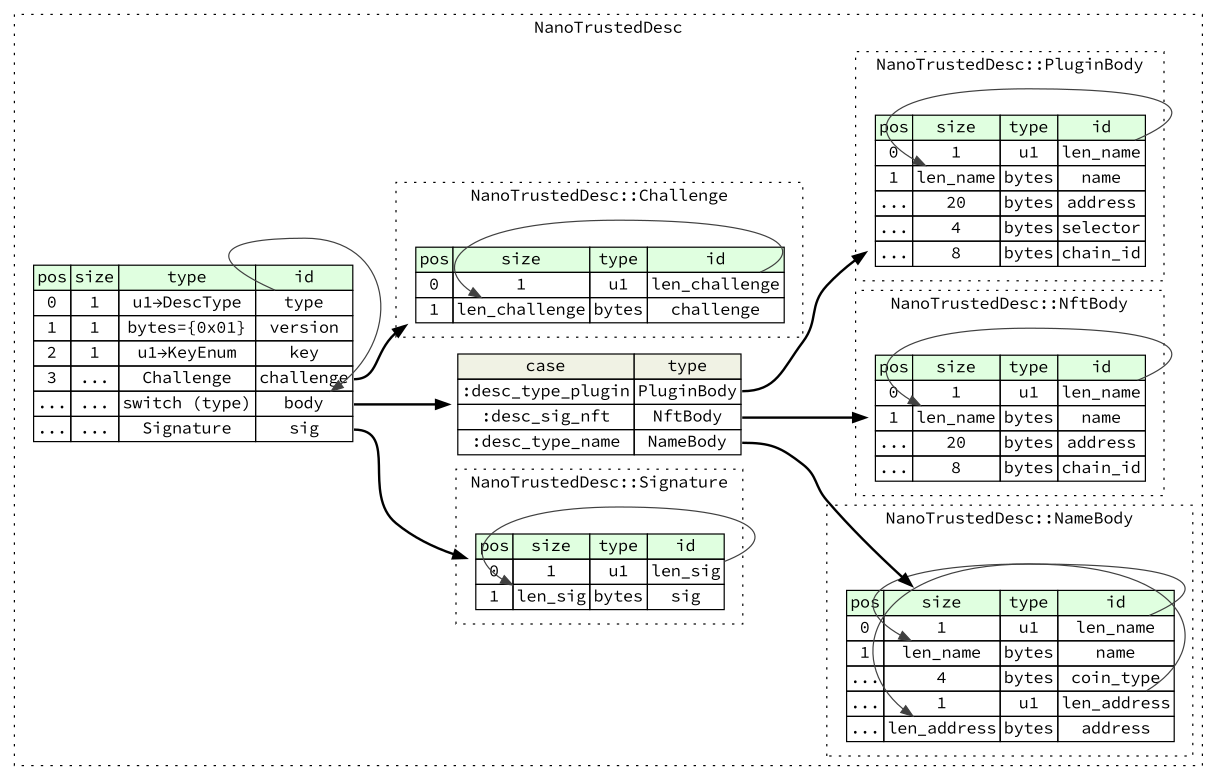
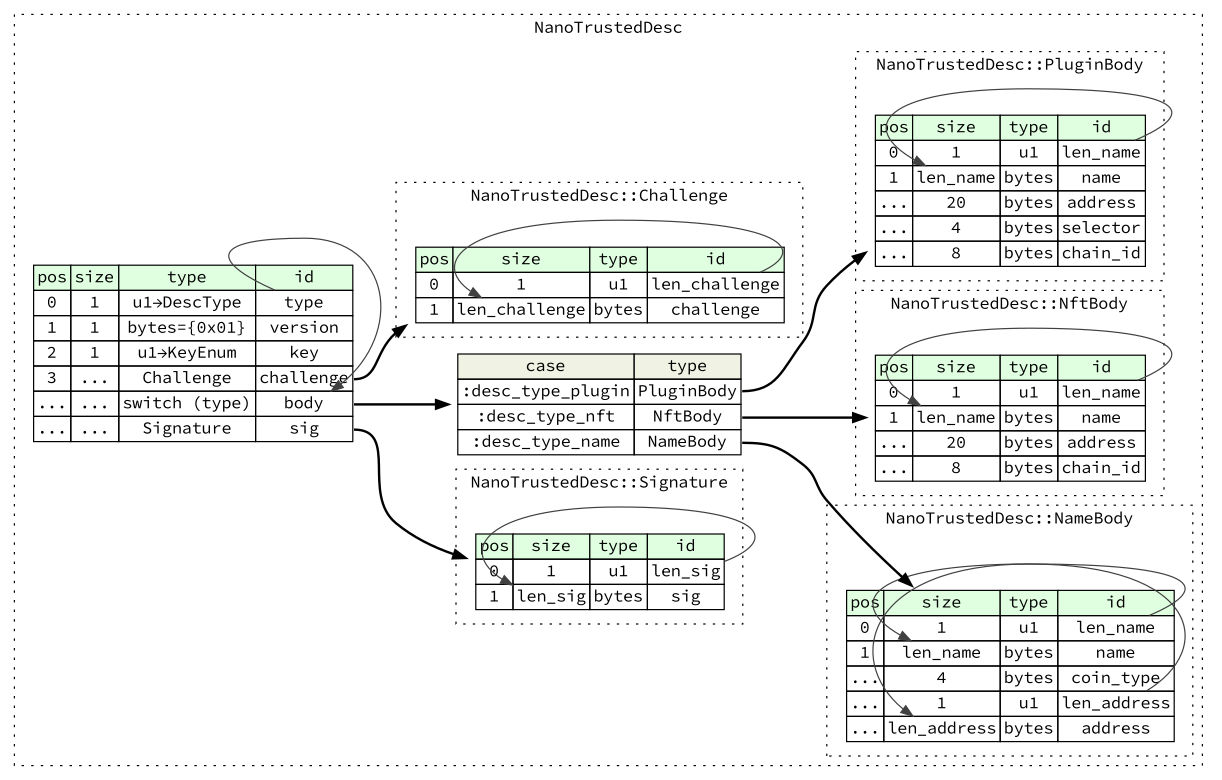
  digraph {
    rankdir=LR
    fontname="Source Code Pro"
    node [shape=plaintext fontname="Source Code Pro"]
    edge [color="#404040" tailport=len_name_type fontname="Source Code Pro"]
    n1 [label=<<TABLE BORDER="0" CELLBORDER="1" CELLSPACING="0"> 				<TR><TD BGCOLOR="#E0FFE0">pos</TD><TD BGCOLOR="#E0FFE0">size</TD><TD BGCOLOR="#E0FFE0">type</TD><TD BGCOLOR="#E0FFE0">id</TD></TR> 				<TR><TD title="Length of the name field" href="" PORT="len_name_pos">0</TD><TD title="Length of the name field" href="" PORT="len_name_size">1</TD><TD title="Length of the name field" href="" >u1</TD><TD title="Length of the name field" href="" PORT="len_name_type">len_name</TD></TR> 				<TR><TD title="UTF-8 encoded name of the collection corresponding to the address" href="" PORT="name_pos">1</TD><TD title="UTF-8 encoded name of the collection corresponding to the address" href="" PORT="name_size">len_name</TD><TD title="UTF-8 encoded name of the collection corresponding to the address" href="" >bytes</TD><TD title="UTF-8 encoded name of the collection corresponding to the address" href="" PORT="name_type">name</TD></TR> 				<TR><TD title="Blockchain smartcontract address associated with this collection" href="" PORT="address_pos">...</TD><TD title="Blockchain smartcontract address associated with this collection" href="" PORT="address_size">20</TD><TD title="Blockchain smartcontract address associated with this collection" href="" >bytes</TD><TD title="Blockchain smartcontract address associated with this collection" href="" PORT="address_type">address</TD></TR> 				<TR><TD title="Blockchain id, as specified in XXX" href="" PORT="chain_id_pos">...</TD><TD title="Blockchain id, as specified in XXX" href="" PORT="chain_id_size">8</TD><TD title="Blockchain id, as specified in XXX" href="" >bytes</TD><TD title="Blockchain id, as specified in XXX" href="" PORT="chain_id_type">chain_id</TD></TR> 			</TABLE>>]
    n2 [label=<<TABLE BORDER="0" CELLBORDER="1" CELLSPACING="0"> 				<TR><TD BGCOLOR="#E0FFE0">pos</TD><TD BGCOLOR="#E0FFE0">size</TD><TD BGCOLOR="#E0FFE0">type</TD><TD BGCOLOR="#E0FFE0">id</TD></TR> 				<TR><TD title="length of the challenge, when no challenge is present use length of 0x00" href="" PORT="len_challenge_pos">0</TD><TD title="length of the challenge, when no challenge is present use length of 0x00" href="" PORT="len_challenge_size">1</TD><TD title="length of the challenge, when no challenge is present use length of 0x00" href="" >u1</TD><TD title="length of the challenge, when no challenge is present use length of 0x00" href="" PORT="len_challenge_type">len_challenge</TD></TR> 				<TR><TD title="challenge as an array of raw bytes" href="" PORT="challenge_pos">1</TD><TD title="challenge as an array of raw bytes" href="" PORT="challenge_size">len_challenge</TD><TD title="challenge as an array of raw bytes" href="" >bytes</TD><TD title="challenge as an array of raw bytes" href="" PORT="challenge_type">challenge</TD></TR> 			</TABLE>>]
    n3 [label=<<TABLE BORDER="0" CELLBORDER="1" CELLSPACING="0"> 				<TR><TD BGCOLOR="#E0FFE0">pos</TD><TD BGCOLOR="#E0FFE0">size</TD><TD BGCOLOR="#E0FFE0">type</TD><TD BGCOLOR="#E0FFE0">id</TD></TR> 				<TR><TD title="Length of the name field" href="" PORT="len_name_pos">0</TD><TD title="Length of the name field" href="" PORT="len_name_size">1</TD><TD title="Length of the name field" href="" >u1</TD><TD title="Length of the name field" href="" PORT="len_name_type">len_name</TD></TR> 				<TR><TD title="ASCII encoded name of the plugin to use" href="" PORT="name_pos">1</TD><TD title="ASCII encoded name of the plugin to use" href="" PORT="name_size">len_name</TD><TD title="ASCII encoded name of the plugin to use" href="" >bytes</TD><TD title="ASCII encoded name of the plugin to use" href="" PORT="name_type">name</TD></TR> 				<TR><TD title="Blockchain smartcontract address associated with this plugin" href="" PORT="address_pos">...</TD><TD title="Blockchain smartcontract address associated with this plugin" href="" PORT="address_size">20</TD><TD title="Blockchain smartcontract address associated with this plugin" href="" >bytes</TD><TD title="Blockchain smartcontract address associated with this plugin" href="" PORT="address_type">address</TD></TR> 				<TR><TD title="function selector in the smartcontract associated with this plugin" href="" PORT="selector_pos">...</TD><TD title="function selector in the smartcontract associated with this plugin" href="" PORT="selector_size">4</TD><TD title="function selector in the smartcontract associated with this plugin" href="" >bytes</TD><TD title="function selector in the smartcontract associated with this plugin" href="" PORT="selector_type">selector</TD></TR> 				<TR><TD title="Blockchain id, as specified in XXX" href="" PORT="chain_id_pos">...</TD><TD title="Blockchain id, as specified in XXX" href="" PORT="chain_id_size">8</TD><TD title="Blockchain id, as specified in XXX" href="" >bytes</TD><TD title="Blockchain id, as specified in XXX" href="" PORT="chain_id_type">chain_id</TD></TR> 			</TABLE>>]
    n4 [label=<<TABLE BORDER="0" CELLBORDER="1" CELLSPACING="0"> 				<TR><TD BGCOLOR="#E0FFE0">pos</TD><TD BGCOLOR="#E0FFE0">size</TD><TD BGCOLOR="#E0FFE0">type</TD><TD BGCOLOR="#E0FFE0">id</TD></TR> 				<TR><TD title="Signature length" href="" PORT="len_sig_pos">0</TD><TD title="Signature length" href="" PORT="len_sig_size">1</TD><TD title="Signature length" href="" >u1</TD><TD title="Signature length" href="" PORT="len_sig_type">len_sig</TD></TR> 				<TR><TD title="DER encoded signature. Signature is computed over serialized fields [type , version , key , challenge , body]. Signature key and algorithm is determined by the [key] field and corresponding certificate. " href="" PORT="sig_pos">1</TD><TD title="DER encoded signature. Signature is computed over serialized fields [type , version , key , challenge , body]. Signature key and algorithm is determined by the [key] field and corresponding certificate. " href="" PORT="sig_size">len_sig</TD><TD title="DER encoded signature. Signature is computed over serialized fields [type , version , key , challenge , body]. Signature key and algorithm is determined by the [key] field and corresponding certificate. " href="" >bytes</TD><TD title="DER encoded signature. Signature is computed over serialized fields [type , version , key , challenge , body]. Signature key and algorithm is determined by the [key] field and corresponding certificate. " href="" PORT="sig_type">sig</TD></TR> 			</TABLE>>]
    n5 [label=<<TABLE BORDER="0" CELLBORDER="1" CELLSPACING="0"> 				<TR><TD BGCOLOR="#E0FFE0">pos</TD><TD BGCOLOR="#E0FFE0">size</TD><TD BGCOLOR="#E0FFE0">type</TD><TD BGCOLOR="#E0FFE0">id</TD></TR> 				<TR><TD title="Length of the name field" href="" PORT="len_name_pos">0</TD><TD title="Length of the name field" href="" PORT="len_name_size">1</TD><TD title="Length of the name field" href="" >u1</TD><TD title="Length of the name field" href="" PORT="len_name_type">len_name</TD></TR> 				<TR><TD title="UTF-8 encoded truted name associated with this address" href="" PORT="name_pos">1</TD><TD title="UTF-8 encoded truted name associated with this address" href="" PORT="name_size">len_name</TD><TD title="UTF-8 encoded truted name associated with this address" href="" >bytes</TD><TD title="UTF-8 encoded truted name associated with this address" href="" PORT="name_type">name</TD></TR> 				<TR><TD title="SLIP 44 coin type as in [https://github.com/ensdomains/address-encoder]" href="" PORT="coin_type_pos">...</TD><TD title="SLIP 44 coin type as in [https://github.com/ensdomains/address-encoder]" href="" PORT="coin_type_size">4</TD><TD title="SLIP 44 coin type as in [https://github.com/ensdomains/address-encoder]" href="" >bytes</TD><TD title="SLIP 44 coin type as in [https://github.com/ensdomains/address-encoder]" href="" PORT="coin_type_type">coin_type</TD></TR> 				<TR><TD title="Length of the address field" href="" PORT="len_address_pos">...</TD><TD title="Length of the address field" href="" PORT="len_address_size">1</TD><TD title="Length of the address field" href="" >u1</TD><TD title="Length of the address field" href="" PORT="len_address_type">len_address</TD></TR> 				<TR><TD title="Address value for this trusted name" href="" PORT="address_pos">...</TD><TD title="Address value for this trusted name" href="" PORT="address_size">len_address</TD><TD title="Address value for this trusted name" href="" >bytes</TD><TD title="Address value for this trusted name" href="" PORT="address_type">address</TD></TR> 			</TABLE>>]
    n6 [label=<<TABLE BORDER="0" CELLBORDER="1" CELLSPACING="0"> 			<TR><TD BGCOLOR="#E0FFE0">pos</TD><TD BGCOLOR="#E0FFE0">size</TD><TD BGCOLOR="#E0FFE0">type</TD><TD BGCOLOR="#E0FFE0">id</TD></TR> 			<TR><TD title="Type of the descriptor" href="" PORT="type_pos">0</TD><TD title="Type of the descriptor" href="" PORT="type_size">1</TD><TD title="Type of the descriptor" href="" >u1→DescType</TD><TD title="Type of the descriptor" href="" PORT="type_type">type</TD></TR> 			<TR><TD title="Version, currently fixed to 0x01" href="" PORT="version_pos">1</TD><TD title="Version, currently fixed to 0x01" href="" PORT="version_size">1</TD><TD title="Version, currently fixed to 0x01" href="" >bytes={0x01}</TD><TD title="Version, currently fixed to 0x01" href="" PORT="version_type">version</TD></TR> 			<TR><TD title="Signing key identifier, unique to Ledger.  The corresponding certificate must be passed to the application before use. " href="" PORT="key_pos">2</TD><TD title="Signing key identifier, unique to Ledger.  The corresponding certificate must be passed to the application before use. " href="" PORT="key_size">1</TD><TD title="Signing key identifier, unique to Ledger.  The corresponding certificate must be passed to the application before use. " href="" >u1→KeyEnum</TD><TD title="Signing key identifier, unique to Ledger.  The corresponding certificate must be passed to the application before use. " href="" PORT="key_type">key</TD></TR> 			<TR><TD title="An optional challenge to prove freshness of the descriptor" href="" PORT="challenge_pos">3</TD><TD title="An optional challenge to prove freshness of the descriptor" href="" PORT="challenge_size">...</TD><TD title="An optional challenge to prove freshness of the descriptor" href="" >Challenge</TD><TD title="An optional challenge to prove freshness of the descriptor" href="" PORT="challenge_type">challenge</TD></TR> 			<TR><TD title="Body of the descriptor, based on type" href="" PORT="body_pos">...</TD><TD title="Body of the descriptor, based on type" href="" PORT="body_size">...</TD><TD title="Body of the descriptor, based on type" href="" >switch (type)</TD><TD title="Body of the descriptor, based on type" href="" PORT="body_type">body</TD></TR> 			<TR><TD title="Signature of the descriptor computed over other fields" href="" PORT="sig_pos">...</TD><TD title="Signature of the descriptor computed over other fields" href="" PORT="sig_size">...</TD><TD title="Signature of the descriptor computed over other fields" href="" >Signature</TD><TD title="Signature of the descriptor computed over other fields" href="" PORT="sig_type">sig</TD></TR> 		</TABLE>>]
-   n7 [label=<<TABLE BORDER="0" CELLBORDER="1" CELLSPACING="0"> 	<TR><TD BGCOLOR="#F0F2E4">case</TD><TD BGCOLOR="#F0F2E4">type</TD></TR> 	<TR><TD>:desc_type_plugin</TD><TD PORT="case0">PluginBody</TD></TR> 	<TR><TD>:desc_sig_nft</TD><TD PORT="case1">NftBody</TD></TR> 	<TR><TD>:desc_type_name</TD><TD PORT="case2">NameBody</TD></TR> </TABLE>>]
+   n7 [label=<<TABLE BORDER="0" CELLBORDER="1" CELLSPACING="0"> 	<TR><TD BGCOLOR="#F0F2E4">case</TD><TD BGCOLOR="#F0F2E4">type</TD></TR> 	<TR><TD>:desc_type_plugin</TD><TD PORT="case0">PluginBody</TD></TR> 	<TR><TD>:desc_type_nft</TD><TD PORT="case1">NftBody</TD></TR> 	<TR><TD>:desc_type_name</TD><TD PORT="case2">NameBody</TD></TR> </TABLE>>]
    subgraph cluster_1 {
      label=NanoTrustedDesc
      style=dotted
      n6
      n7
      subgraph cluster_2 {
        label="NanoTrustedDesc::NftBody"
        style=dotted
        n1
      }
      subgraph cluster_3 {
        label="NanoTrustedDesc::Challenge"
        style=dotted
        n2
      }
      subgraph cluster_4 {
        label="NanoTrustedDesc::PluginBody"
        style=dotted
        n3
      }
      subgraph cluster_5 {
        label="NanoTrustedDesc::Signature"
        style=dotted
        n4
      }
      subgraph cluster_6 {
        label="NanoTrustedDesc::NameBody"
        style=dotted
        n5
      }
    }
    n1 -> n1 [headport=name_size]
    n2 -> n2 [headport=challenge_size tailport=len_challenge_type]
    n3 -> n3 [headport=name_size]
    n4 -> n4 [headport=sig_size tailport=len_sig_type]
    n5 -> n5 [headport=name_size]
    n5 -> n5 [headport=address_size tailport=len_address_type]
    n6 -> n2 [style=bold tailport=challenge_type color=""]
    n6 -> n4 [style=bold tailport=sig_type color=""]
    n6 -> n6 [headport=body_type tailport=type_type]
    n6 -> n7 [style=bold tailport=body_type color=""]
    n7 -> n1 [style=bold tailport=case1 color=""]
    n7 -> n3 [style=bold tailport=case0 color=""]
    n7 -> n5 [style=bold tailport=case2 color=""]
  }
